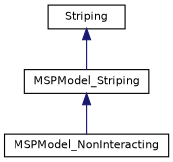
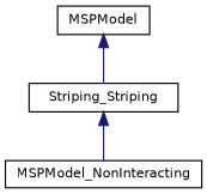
  digraph {
    rankdir=TB
    node [color=black fillcolor=white fontname=Helvetica fontsize=10 shape=record style=filled]
    edge [color=midnightblue dir=back fontname=Helvetica fontsize=10 labelfontname=Helvetica labelfontsize=10 style=solid]
-   n1 [height=0.2 label=Striping width=0.4]
-   n2 [height=0.2 label=MSPModel_Striping width=0.4]
+   n1 [height=0.2 label=MSPModel width=0.4]
+   n2 [height=0.2 label=Striping_Striping width=0.4]
    n3 [height=0.2 label=MSPModel_NonInteracting width=0.4]
    n1 -> n2
    n2 -> n3
  }
